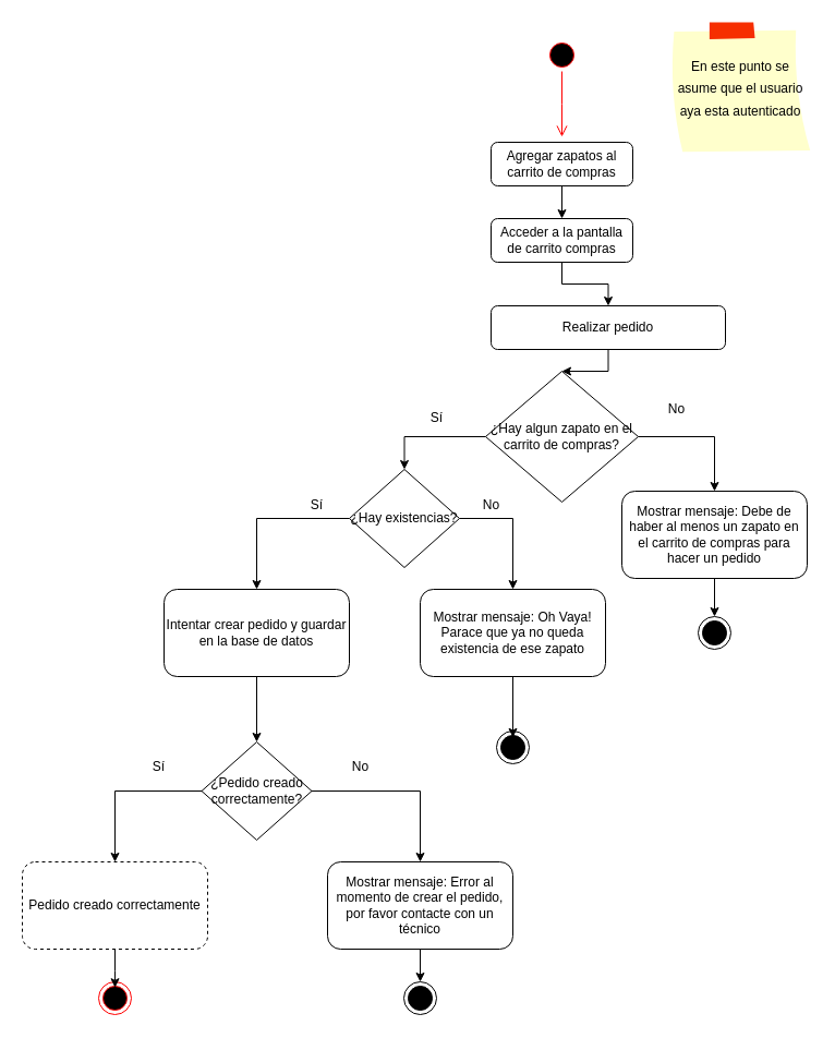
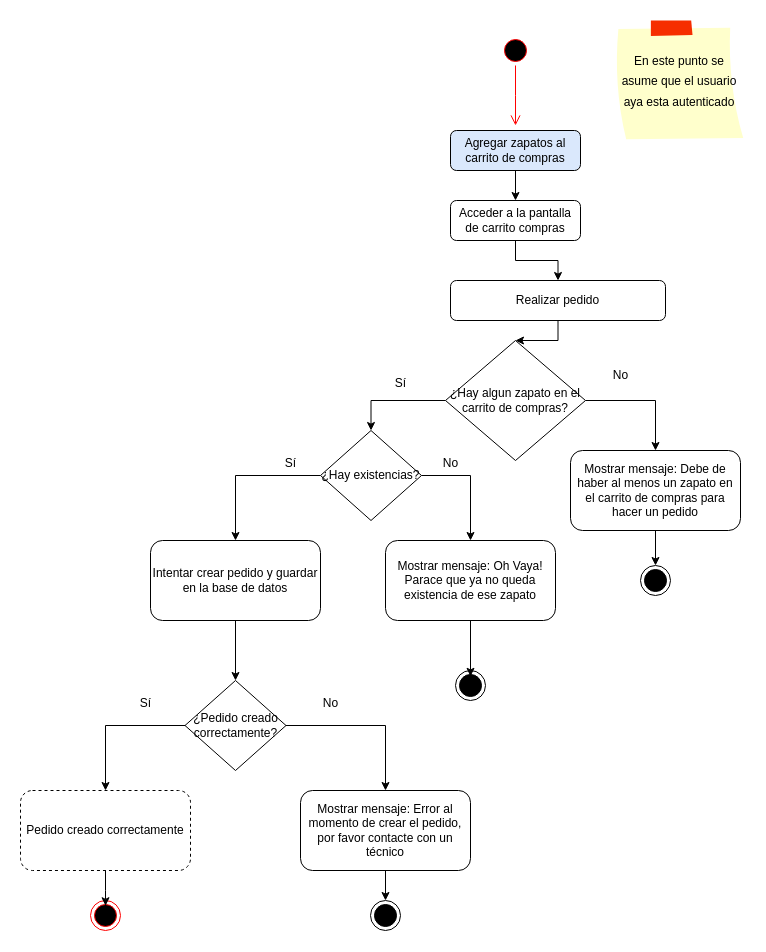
  <mxCell id="0" />
  <mxCell id="1" parent="0" />
  <mxCell id="2" value="&lt;font color=&quot;#000000&quot; style=&quot;font-size: 12px;&quot;&gt;En este punto se asume que el usuario aya esta autenticado&lt;/font&gt;" style="strokeWidth=1;shadow=0;dashed=0;align=center;html=1;shape=mxgraph.mockup.text.stickyNote2;fontColor=#666666;mainText=;fontSize=17;whiteSpace=wrap;fillColor=#ffffcc;strokeColor=#F62E00;" parent="1" vertex="1"><mxGeometry x="614" y="20" width="130" height="120" as="geometry" /></mxCell>
  <mxCell id="3" value="" style="ellipse;html=1;shape=endState;fillColor=#000000;strokeColor=default;" parent="1" vertex="1"><mxGeometry x="455" y="670" width="30" height="30" as="geometry" /></mxCell>
  <mxCell id="4" value="" style="shape=mxgraph.sysml.x;" parent="1" vertex="1"><mxGeometry x="463.75" y="677.5" width="12.5" height="15" as="geometry" /></mxCell>
  <mxCell id="5" style="edgeStyle=orthogonalEdgeStyle;rounded=0;orthogonalLoop=1;jettySize=auto;html=1;" parent="1" source="6" target="8" edge="1"><mxGeometry relative="1" as="geometry" /></mxCell>
- <mxCell id="6" value="Agregar zapatos al carrito de compras" style="rounded=1;whiteSpace=wrap;html=1;" parent="1" vertex="1"><mxGeometry x="450" y="130" width="130" height="40" as="geometry" /></mxCell>
+ <mxCell id="6" value="Agregar zapatos al carrito de compras" style="rounded=1;whiteSpace=wrap;html=1;fillColor=#dae8fc;" parent="1" vertex="1"><mxGeometry x="450" y="130" width="130" height="40" as="geometry" /></mxCell>
  <mxCell id="7" style="edgeStyle=orthogonalEdgeStyle;rounded=0;orthogonalLoop=1;jettySize=auto;html=1;entryX=0.5;entryY=0;entryDx=0;entryDy=0;" parent="1" source="8" target="10" edge="1"><mxGeometry relative="1" as="geometry" /></mxCell>
  <mxCell id="8" value="Acceder a la pantalla de carrito compras" style="rounded=1;whiteSpace=wrap;html=1;" parent="1" vertex="1"><mxGeometry x="450" y="200" width="130" height="40" as="geometry" /></mxCell>
  <mxCell id="9" style="edgeStyle=orthogonalEdgeStyle;rounded=0;orthogonalLoop=1;jettySize=auto;html=1;" parent="1" source="10" target="13" edge="1"><mxGeometry relative="1" as="geometry" /></mxCell>
  <mxCell id="10" value="Realizar pedido" style="rounded=1;whiteSpace=wrap;html=1;" parent="1" vertex="1"><mxGeometry x="450" y="280" width="215" height="40" as="geometry" /></mxCell>
  <mxCell id="11" style="edgeStyle=orthogonalEdgeStyle;rounded=0;orthogonalLoop=1;jettySize=auto;html=1;exitX=1;exitY=0.5;exitDx=0;exitDy=0;" parent="1" source="13" target="15" edge="1"><mxGeometry relative="1" as="geometry" /></mxCell>
  <mxCell id="12" style="edgeStyle=orthogonalEdgeStyle;rounded=0;orthogonalLoop=1;jettySize=auto;html=1;entryX=0.5;entryY=0;entryDx=0;entryDy=0;" parent="1" source="13" target="19" edge="1"><mxGeometry relative="1" as="geometry" /></mxCell>
  <mxCell id="13" value="¿Hay algun zapato en el carrito de compras?" style="rhombus;whiteSpace=wrap;html=1;" parent="1" vertex="1"><mxGeometry x="445" y="340" width="140" height="120" as="geometry" /></mxCell>
  <mxCell id="14" style="edgeStyle=orthogonalEdgeStyle;rounded=0;orthogonalLoop=1;jettySize=auto;html=1;entryX=0.5;entryY=0;entryDx=0;entryDy=0;" parent="1" source="15" target="34" edge="1"><mxGeometry relative="1" as="geometry" /></mxCell>
  <mxCell id="15" value="Mostrar mensaje: Debe de haber al menos un zapato en el carrito de compras para hacer un pedido" style="rounded=1;whiteSpace=wrap;html=1;" parent="1" vertex="1"><mxGeometry x="570" y="450" width="170" height="80" as="geometry" /></mxCell>
  <mxCell id="16" value="No" style="text;html=1;align=center;verticalAlign=middle;resizable=0;points=[];autosize=1;strokeColor=none;fillColor=none;" parent="1" vertex="1"><mxGeometry x="600" y="360" width="40" height="30" as="geometry" /></mxCell>
  <mxCell id="17" style="edgeStyle=orthogonalEdgeStyle;rounded=0;orthogonalLoop=1;jettySize=auto;html=1;entryX=0.5;entryY=0;entryDx=0;entryDy=0;exitX=1;exitY=0.5;exitDx=0;exitDy=0;" parent="1" source="19" target="21" edge="1"><mxGeometry relative="1" as="geometry" /></mxCell>
  <mxCell id="18" style="edgeStyle=orthogonalEdgeStyle;rounded=0;orthogonalLoop=1;jettySize=auto;html=1;entryX=0.5;entryY=0;entryDx=0;entryDy=0;exitX=0;exitY=0.5;exitDx=0;exitDy=0;" parent="1" source="19" target="24" edge="1"><mxGeometry relative="1" as="geometry" /></mxCell>
  <mxCell id="19" value="¿Hay existencias?" style="rhombus;whiteSpace=wrap;html=1;" parent="1" vertex="1"><mxGeometry x="320" y="430" width="101" height="90" as="geometry" /></mxCell>
  <mxCell id="20" value="Sí" style="text;html=1;align=center;verticalAlign=middle;resizable=0;points=[];autosize=1;strokeColor=none;fillColor=none;" parent="1" vertex="1"><mxGeometry x="385" y="368" width="30" height="30" as="geometry" /></mxCell>
  <mxCell id="21" value="Mostrar mensaje: Oh Vaya! Parace que ya no queda existencia de ese zapato" style="rounded=1;whiteSpace=wrap;html=1;" parent="1" vertex="1"><mxGeometry x="385" y="540" width="170" height="80" as="geometry" /></mxCell>
  <mxCell id="22" value="No" style="text;html=1;align=center;verticalAlign=middle;resizable=0;points=[];autosize=1;strokeColor=none;fillColor=none;" parent="1" vertex="1"><mxGeometry x="430" y="448" width="40" height="30" as="geometry" /></mxCell>
  <mxCell id="23" style="edgeStyle=orthogonalEdgeStyle;rounded=0;orthogonalLoop=1;jettySize=auto;html=1;" parent="1" source="24" target="28" edge="1"><mxGeometry relative="1" as="geometry" /></mxCell>
  <mxCell id="24" value="Intentar crear pedido y guardar en la base de datos" style="rounded=1;whiteSpace=wrap;html=1;" parent="1" vertex="1"><mxGeometry x="150" y="540" width="170" height="80" as="geometry" /></mxCell>
  <mxCell id="25" value="Sí" style="text;html=1;align=center;verticalAlign=middle;resizable=0;points=[];autosize=1;strokeColor=none;fillColor=none;" parent="1" vertex="1"><mxGeometry x="275" y="448" width="30" height="30" as="geometry" /></mxCell>
  <mxCell id="26" style="edgeStyle=orthogonalEdgeStyle;rounded=0;orthogonalLoop=1;jettySize=auto;html=1;entryX=0.5;entryY=0;entryDx=0;entryDy=0;" parent="1" source="28" target="30" edge="1"><mxGeometry relative="1" as="geometry" /></mxCell>
  <mxCell id="27" style="edgeStyle=orthogonalEdgeStyle;rounded=0;orthogonalLoop=1;jettySize=auto;html=1;entryX=0.5;entryY=0;entryDx=0;entryDy=0;exitX=0;exitY=0.5;exitDx=0;exitDy=0;" parent="1" source="28" target="31" edge="1"><mxGeometry relative="1" as="geometry" /></mxCell>
  <mxCell id="28" value="¿Pedido creado correctamente?" style="rhombus;whiteSpace=wrap;html=1;" parent="1" vertex="1"><mxGeometry x="184.5" y="680" width="101" height="90" as="geometry" /></mxCell>
  <mxCell id="29" style="edgeStyle=orthogonalEdgeStyle;rounded=0;orthogonalLoop=1;jettySize=auto;html=1;entryX=0.5;entryY=0;entryDx=0;entryDy=0;" parent="1" source="30" target="36" edge="1"><mxGeometry relative="1" as="geometry" /></mxCell>
  <mxCell id="30" value="Mostrar mensaje: Error al momento de crear el pedido, por favor contacte con un técnico" style="rounded=1;whiteSpace=wrap;html=1;" parent="1" vertex="1"><mxGeometry x="300" y="790" width="170" height="80" as="geometry" /></mxCell>
  <mxCell id="31" value="Pedido creado correctamente" style="rounded=1;whiteSpace=wrap;html=1;dashed=1;" parent="1" vertex="1"><mxGeometry x="20" y="790" width="170" height="80" as="geometry" /></mxCell>
  <mxCell id="32" value="Sí" style="text;html=1;align=center;verticalAlign=middle;resizable=0;points=[];autosize=1;strokeColor=none;fillColor=none;" parent="1" vertex="1"><mxGeometry x="130" y="688" width="30" height="30" as="geometry" /></mxCell>
  <mxCell id="33" value="No" style="text;html=1;align=center;verticalAlign=middle;resizable=0;points=[];autosize=1;strokeColor=none;fillColor=none;" parent="1" vertex="1"><mxGeometry x="310" y="688" width="40" height="30" as="geometry" /></mxCell>
  <mxCell id="34" value="" style="ellipse;html=1;shape=endState;fillColor=#000000;strokeColor=default;" parent="1" vertex="1"><mxGeometry x="640" y="565" width="30" height="30" as="geometry" /></mxCell>
  <mxCell id="35" value="" style="shape=mxgraph.sysml.x;" parent="1" vertex="1"><mxGeometry x="648.75" y="572.5" width="12.5" height="15" as="geometry" /></mxCell>
  <mxCell id="36" value="" style="ellipse;html=1;shape=endState;fillColor=#000000;strokeColor=default;" parent="1" vertex="1"><mxGeometry x="370" y="900" width="30" height="30" as="geometry" /></mxCell>
  <mxCell id="37" value="" style="shape=mxgraph.sysml.x;" parent="1" vertex="1"><mxGeometry x="378.75" y="907.5" width="12.5" height="15" as="geometry" /></mxCell>
  <mxCell id="38" style="edgeStyle=orthogonalEdgeStyle;rounded=0;orthogonalLoop=1;jettySize=auto;html=1;entryX=0.5;entryY=0.194;entryDx=0;entryDy=0;entryPerimeter=0;" parent="1" source="21" target="3" edge="1"><mxGeometry relative="1" as="geometry" /></mxCell>
  <mxCell id="39" value="" style="ellipse;html=1;shape=endState;fillColor=#000000;strokeColor=#ff0000;" parent="1" vertex="1"><mxGeometry x="90" y="900" width="30" height="30" as="geometry" /></mxCell>
  <mxCell id="40" style="edgeStyle=orthogonalEdgeStyle;rounded=0;orthogonalLoop=1;jettySize=auto;html=1;entryX=0.502;entryY=0.175;entryDx=0;entryDy=0;entryPerimeter=0;" parent="1" source="31" target="39" edge="1"><mxGeometry relative="1" as="geometry" /></mxCell>
  <mxCell id="41" value="" style="ellipse;html=1;shape=startState;fillColor=#000000;strokeColor=#ff0000;" vertex="1" parent="1"><mxGeometry x="500" y="35" width="30" height="30" as="geometry" /></mxCell>
  <mxCell id="42" value="" style="edgeStyle=orthogonalEdgeStyle;html=1;verticalAlign=bottom;endArrow=open;endSize=8;strokeColor=#ff0000;rounded=0;" edge="1" source="41" parent="1"><mxGeometry relative="1" as="geometry"><mxPoint x="515" y="125" as="targetPoint" /></mxGeometry></mxCell>
